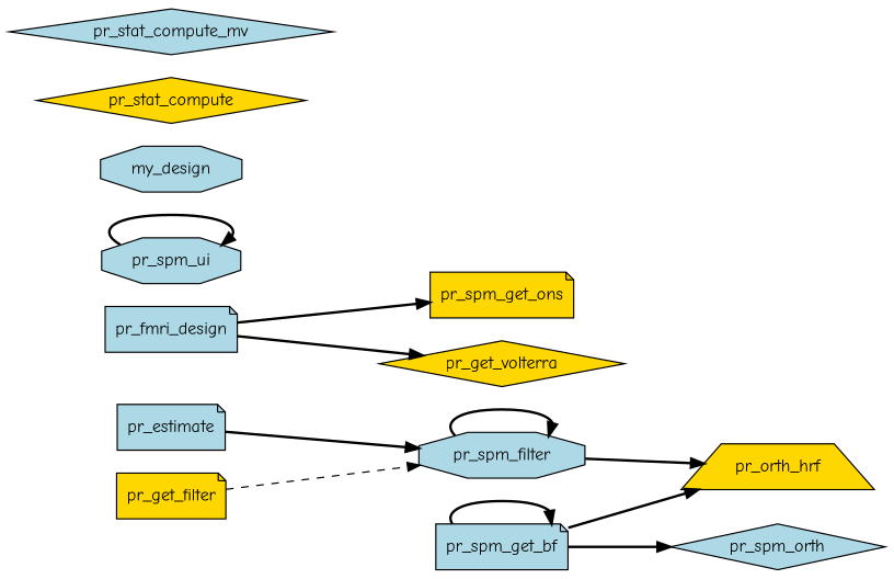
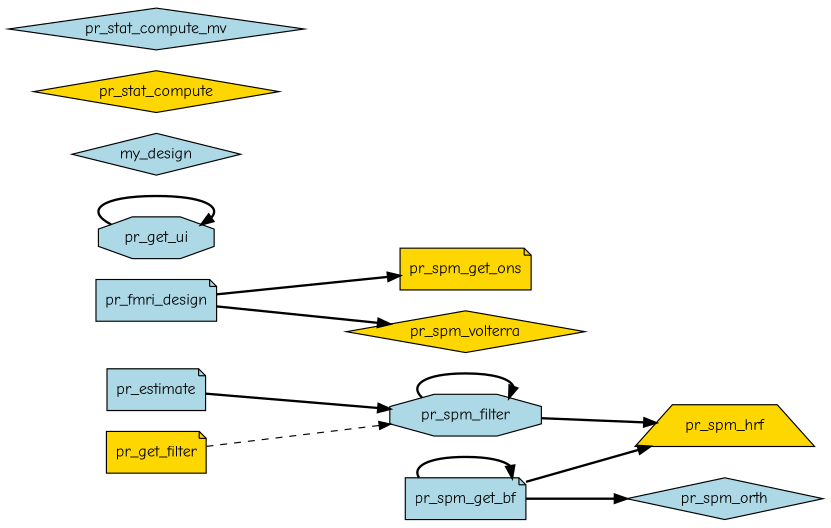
  digraph {
    fontname="Comic Neue"
    rankdir=LR
    node [fillcolor=lightblue fontname="Comic Neue" shape=note style=filled]
    edge [fontname="Comic Neue" style=bold]
    pr_estimate
    pr_spm_filter [shape=octagon]
-   pr_spm_hrf [fillcolor=gold shape=trapezium label=pr_orth_hrf]
+   pr_spm_hrf [fillcolor=gold shape=trapezium]
    pr_fmri_design
    pr_spm_get_ons [fillcolor=gold]
-   pr_spm_volterra [fillcolor=gold shape=diamond label=pr_get_volterra]
+   pr_spm_volterra [fillcolor=gold shape=diamond]
    pr_spm_get_bf
    pr_spm_orth [shape=diamond]
    pr_get_filter [fillcolor=gold]
-   pr_spm_ui [shape=octagon]
-   my_design [shape=octagon]
+   pr_spm_ui [shape=octagon label=pr_get_ui]
+   my_design [shape=diamond]
    pr_stat_compute [fillcolor=gold shape=diamond]
    pr_stat_compute_mv [shape=diamond]
    pr_estimate -> pr_spm_filter
    pr_spm_filter -> pr_spm_filter
    pr_spm_filter -> pr_spm_hrf
    pr_fmri_design -> pr_spm_get_ons
    pr_fmri_design -> pr_spm_volterra
    pr_spm_get_bf -> pr_spm_hrf
    pr_spm_get_bf -> pr_spm_get_bf
    pr_spm_get_bf -> pr_spm_orth
    pr_get_filter -> pr_spm_filter [style=dashed]
    pr_spm_ui -> pr_spm_ui
  }
